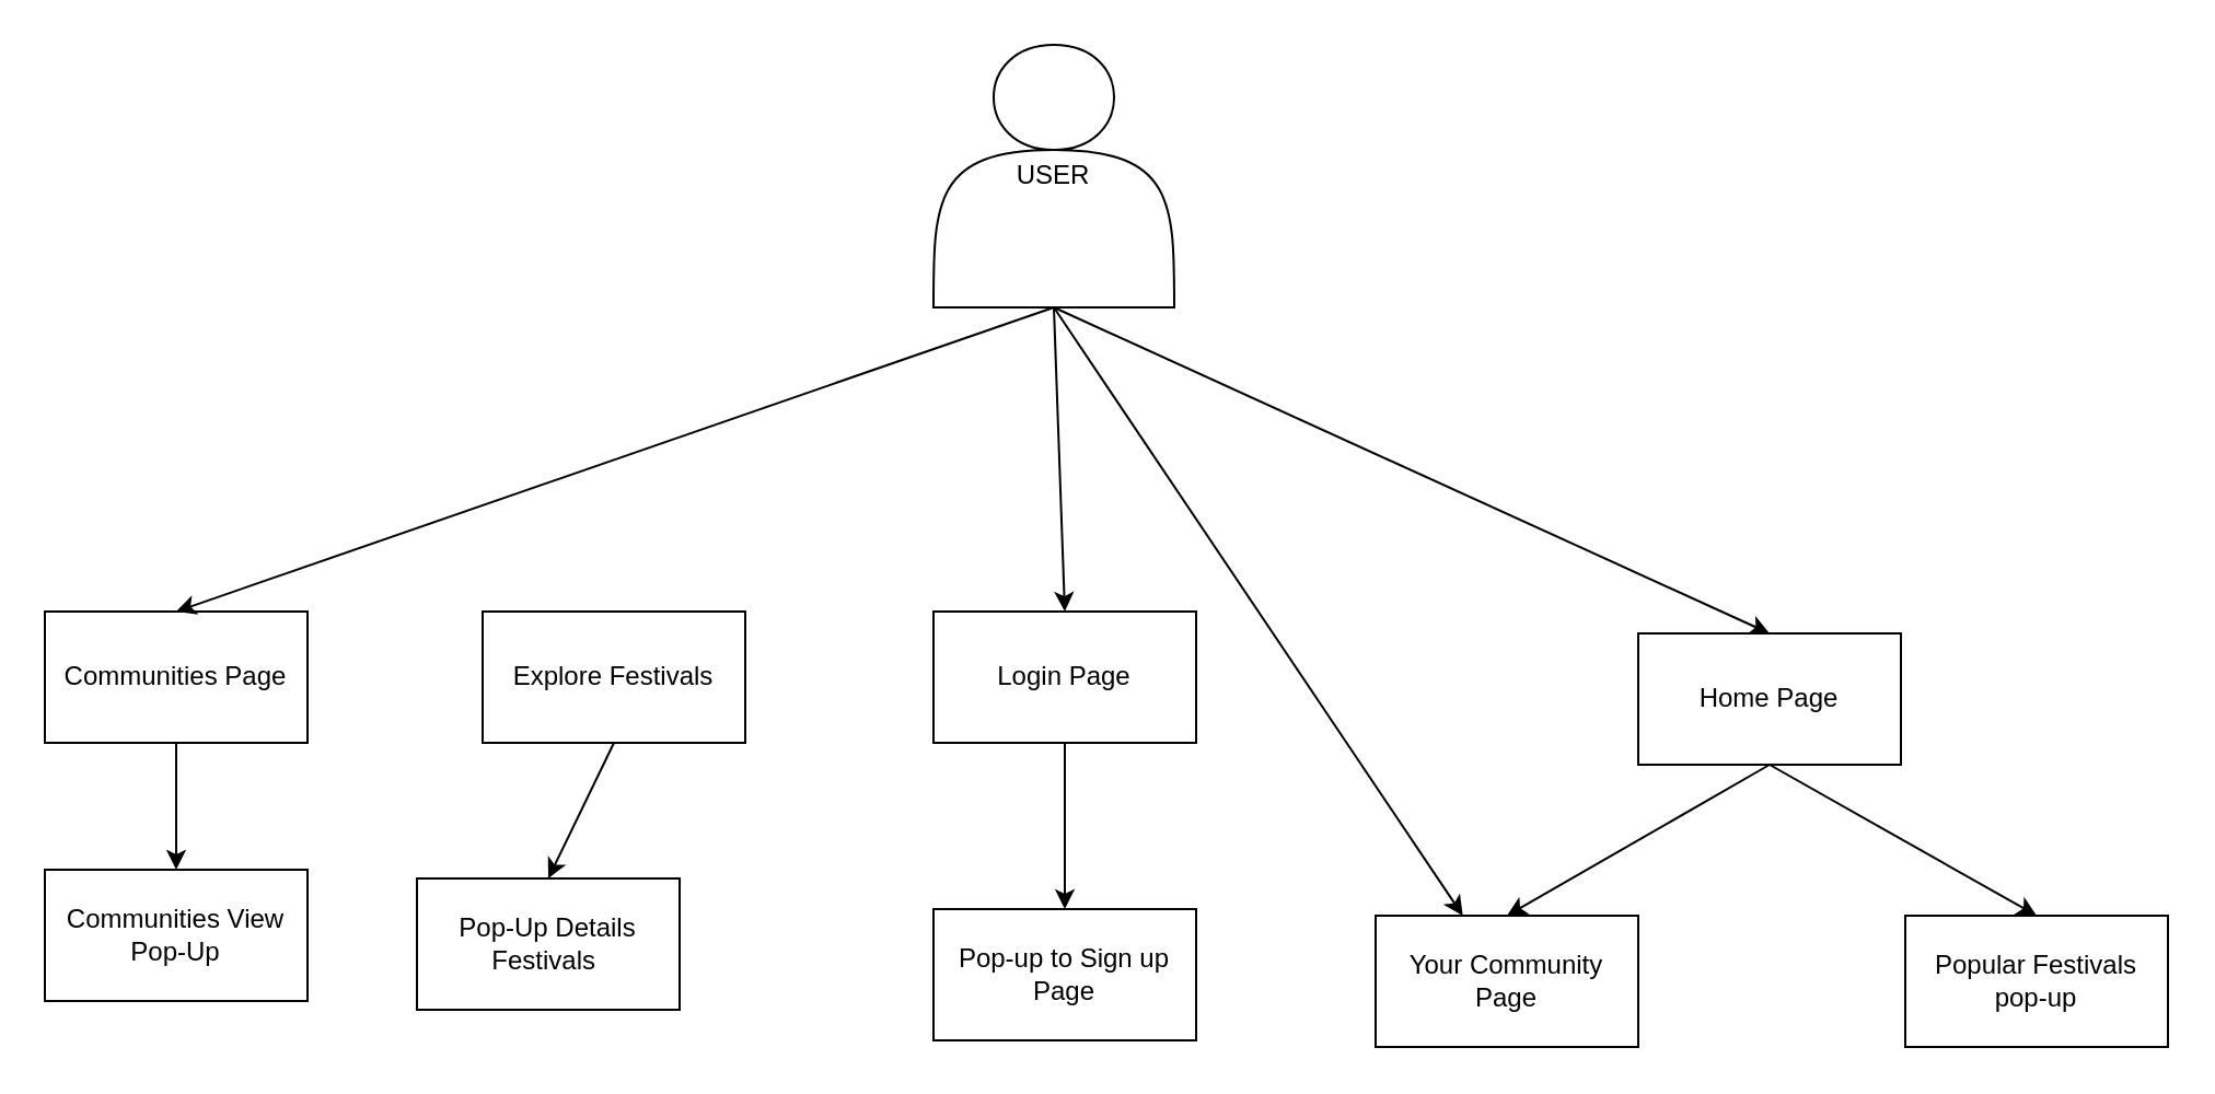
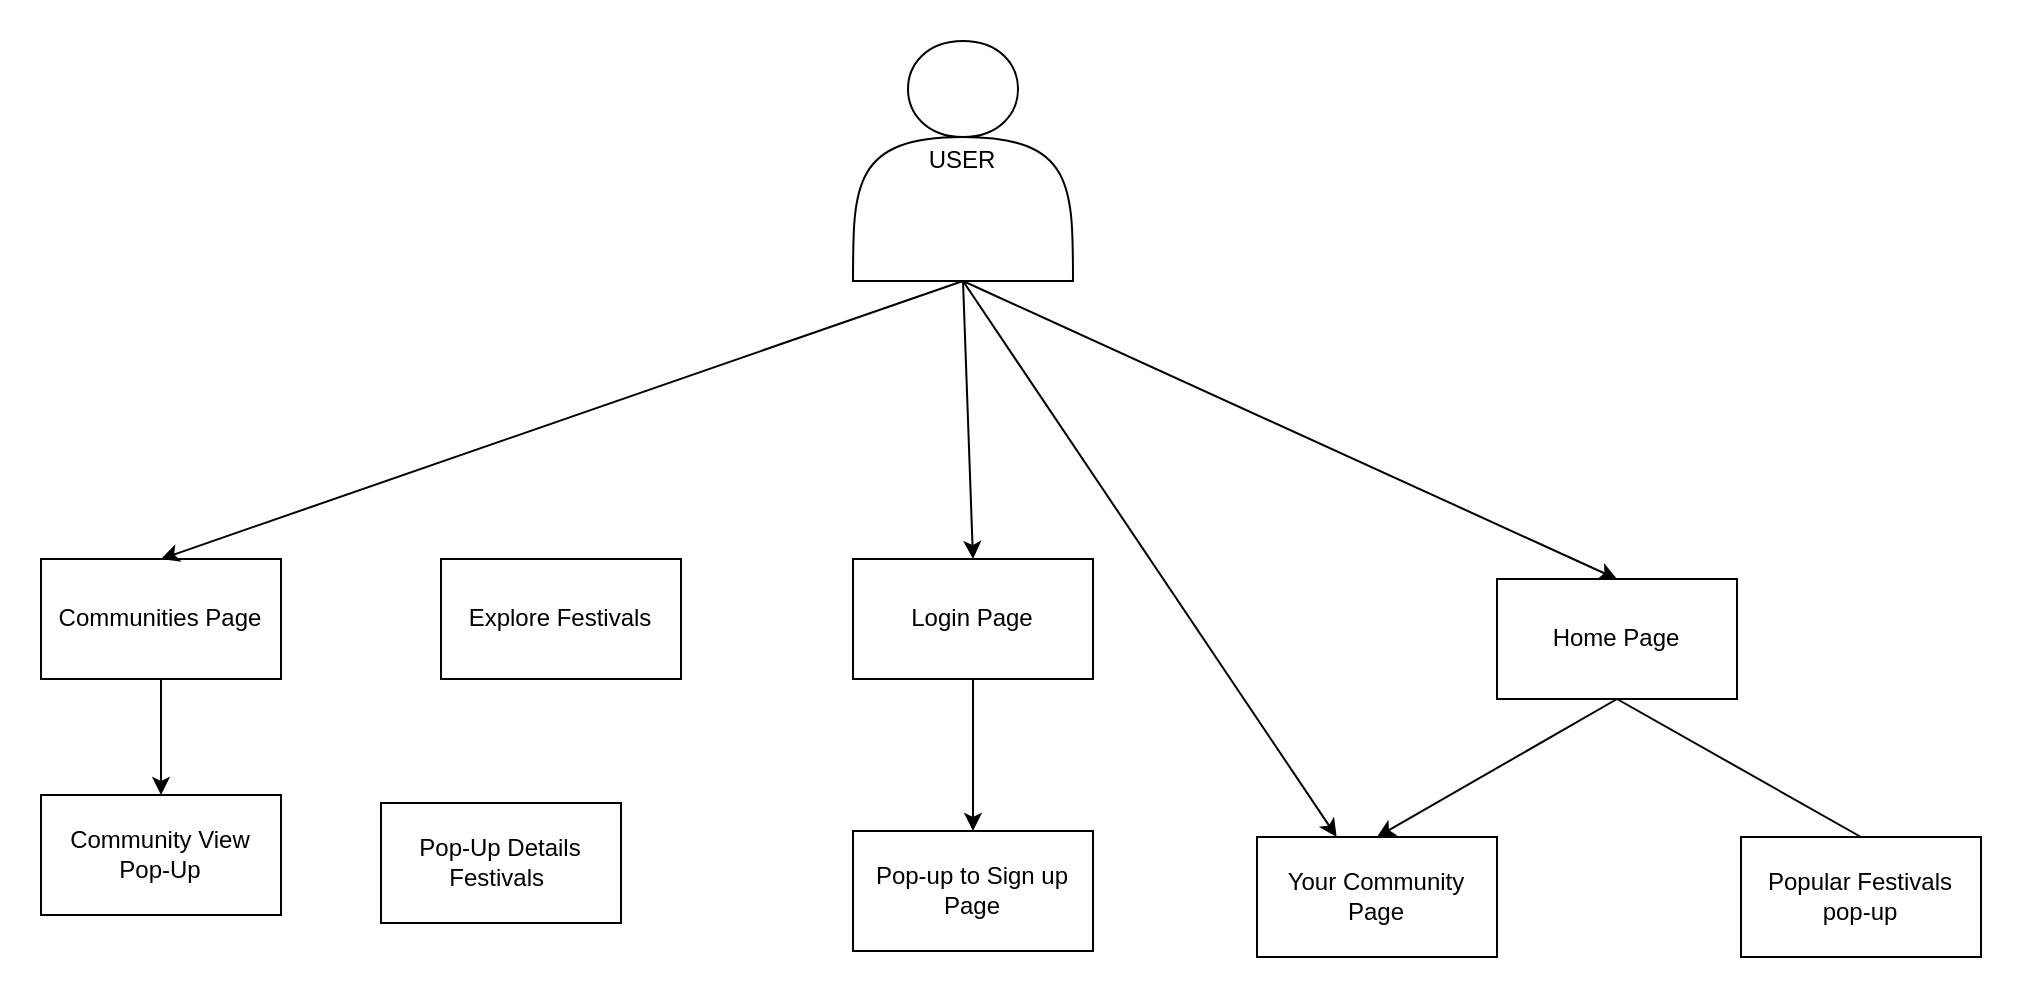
  <mxCell id="0" />
  <mxCell id="1" parent="0" />
  <mxCell id="2" value="USER" style="shape=actor;whiteSpace=wrap;html=1;" vertex="1" parent="1"><mxGeometry x="426" y="20" width="110" height="120" as="geometry" /></mxCell>
  <mxCell id="3" value="Login Page" style="rounded=0;whiteSpace=wrap;html=1;" vertex="1" parent="1"><mxGeometry x="426" y="279" width="120" height="60" as="geometry" /></mxCell>
  <mxCell id="4" value="" style="endArrow=classic;html=1;rounded=0;exitX=0.5;exitY=1;exitDx=0;exitDy=0;entryX=0.5;entryY=0;entryDx=0;entryDy=0;" edge="1" parent="1" source="3" target="5"><mxGeometry width="50" height="50" relative="1" as="geometry"><mxPoint x="554" y="423" as="sourcePoint" /><mxPoint x="604" y="373" as="targetPoint" /></mxGeometry></mxCell>
  <mxCell id="5" value="Pop-up to Sign up Page" style="rounded=0;whiteSpace=wrap;html=1;" vertex="1" parent="1"><mxGeometry x="426" y="415" width="120" height="60" as="geometry" /></mxCell>
  <mxCell id="6" value="" style="endArrow=classic;html=1;rounded=0;exitX=0.5;exitY=1;exitDx=0;exitDy=0;entryX=0.5;entryY=0;entryDx=0;entryDy=0;" edge="1" parent="1" source="2" target="3"><mxGeometry width="50" height="50" relative="1" as="geometry"><mxPoint x="178" y="490" as="sourcePoint" /><mxPoint x="228" y="440" as="targetPoint" /></mxGeometry></mxCell>
  <mxCell id="7" value="Home Page" style="rounded=0;whiteSpace=wrap;html=1;" vertex="1" parent="1"><mxGeometry x="748" y="289" width="120" height="60" as="geometry" /></mxCell>
  <mxCell id="8" value="Your Community Page" style="rounded=0;whiteSpace=wrap;html=1;" vertex="1" parent="1"><mxGeometry x="628" y="418" width="120" height="60" as="geometry" /></mxCell>
  <mxCell id="9" value="" style="endArrow=classic;html=1;rounded=0;exitX=0.5;exitY=1;exitDx=0;exitDy=0;entryX=0.5;entryY=0;entryDx=0;entryDy=0;" edge="1" parent="1" source="7" target="8"><mxGeometry width="50" height="50" relative="1" as="geometry"><mxPoint x="848" y="397" as="sourcePoint" /><mxPoint x="898" y="347" as="targetPoint" /></mxGeometry></mxCell>
- <mxCell id="10" value="" style="endArrow=classic;html=1;rounded=0;exitX=0.5;exitY=1;exitDx=0;exitDy=0;entryX=0.5;entryY=0;entryDx=0;entryDy=0;" edge="1" parent="1" source="7" target="11"><mxGeometry width="50" height="50" relative="1" as="geometry"><mxPoint x="818" y="359" as="sourcePoint" /><mxPoint x="873" y="399" as="targetPoint" /></mxGeometry></mxCell>
+ <mxCell id="10" value="" style="endArrow=none;html=1;rounded=0;exitX=0.5;exitY=1;exitDx=0;exitDy=0;entryX=0.5;entryY=0;entryDx=0;entryDy=0;" edge="1" parent="1" source="7" target="11"><mxGeometry width="50" height="50" relative="1" as="geometry"><mxPoint x="818" y="359" as="sourcePoint" /><mxPoint x="873" y="399" as="targetPoint" /></mxGeometry></mxCell>
  <mxCell id="11" value="Popular Festivals pop-up" style="rounded=0;whiteSpace=wrap;html=1;" vertex="1" parent="1"><mxGeometry x="870" y="418" width="120" height="60" as="geometry" /></mxCell>
  <mxCell id="12" value="Explore Festivals" style="rounded=0;whiteSpace=wrap;html=1;" vertex="1" parent="1"><mxGeometry x="220" y="279" width="120" height="60" as="geometry" /></mxCell>
  <mxCell id="13" value="Pop-Up Details Festivals&amp;nbsp;" style="rounded=0;whiteSpace=wrap;html=1;" vertex="1" parent="1"><mxGeometry x="190" y="401" width="120" height="60" as="geometry" /></mxCell>
- <mxCell id="14" value="" style="endArrow=classic;html=1;rounded=0;entryX=0.5;entryY=0;entryDx=0;entryDy=0;exitX=0.5;exitY=1;exitDx=0;exitDy=0;" edge="1" parent="1" source="12" target="13"><mxGeometry width="50" height="50" relative="1" as="geometry"><mxPoint x="278" y="350" as="sourcePoint" /><mxPoint x="363" y="329" as="targetPoint" /></mxGeometry></mxCell>
  <mxCell id="15" value="Communities Page" style="rounded=0;whiteSpace=wrap;html=1;" vertex="1" parent="1"><mxGeometry x="20" y="279" width="120" height="60" as="geometry" /></mxCell>
- <mxCell id="16" value="Communities View Pop-Up" style="rounded=0;whiteSpace=wrap;html=1;" vertex="1" parent="1"><mxGeometry x="20" y="397" width="120" height="60" as="geometry" /></mxCell>
+ <mxCell id="16" value="Community View Pop-Up" style="rounded=0;whiteSpace=wrap;html=1;" vertex="1" parent="1"><mxGeometry x="20" y="397" width="120" height="60" as="geometry" /></mxCell>
  <mxCell id="17" value="" style="endArrow=classic;html=1;rounded=0;exitX=0.5;exitY=1;exitDx=0;exitDy=0;entryX=0.5;entryY=0;entryDx=0;entryDy=0;" edge="1" parent="1" source="15" target="16"><mxGeometry width="50" height="50" relative="1" as="geometry"><mxPoint x="158" y="373" as="sourcePoint" /><mxPoint x="208" y="323" as="targetPoint" /></mxGeometry></mxCell>
  <mxCell id="18" value="" style="endArrow=classic;html=1;rounded=0;exitX=0.5;exitY=1;exitDx=0;exitDy=0;entryX=0.5;entryY=0;entryDx=0;entryDy=0;" edge="1" parent="1" source="2" target="7"><mxGeometry width="50" height="50" relative="1" as="geometry"><mxPoint x="491" y="150" as="sourcePoint" /><mxPoint x="496" y="289" as="targetPoint" /></mxGeometry></mxCell>
  <mxCell id="19" value="" style="endArrow=classic;html=1;rounded=0;exitX=0.5;exitY=1;exitDx=0;exitDy=0;" edge="1" parent="1" source="2" target="8"><mxGeometry width="50" height="50" relative="1" as="geometry"><mxPoint x="491" y="150" as="sourcePoint" /><mxPoint x="818" y="299" as="targetPoint" /></mxGeometry></mxCell>
  <mxCell id="20" value="" style="endArrow=classic;html=1;rounded=0;exitX=0.5;exitY=1;exitDx=0;exitDy=0;entryX=0.5;entryY=0;entryDx=0;entryDy=0;" edge="1" parent="1" source="2" target="15"><mxGeometry width="50" height="50" relative="1" as="geometry"><mxPoint x="491" y="150" as="sourcePoint" /><mxPoint x="290" y="289" as="targetPoint" /></mxGeometry></mxCell>
